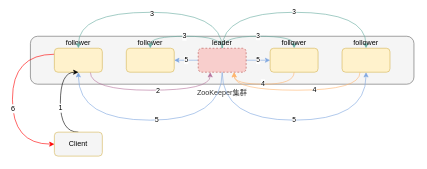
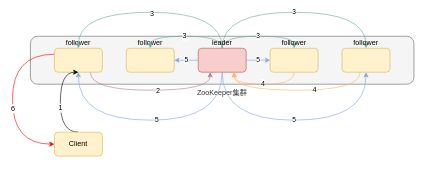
  <mxCell id="0" />
  <mxCell id="1" parent="0" />
  <mxCell id="2" value="ZooKeeper集群" style="rounded=1;whiteSpace=wrap;html=1;labelPosition=center;verticalLabelPosition=bottom;align=center;verticalAlign=top;fillColor=#f5f5f5;strokeColor=#666666;fontColor=#333333;" parent="1" vertex="1"><mxGeometry x="50" y="60" width="640" height="80" as="geometry" /></mxCell>
  <mxCell id="3" style="edgeStyle=orthogonalEdgeStyle;curved=1;rounded=0;orthogonalLoop=1;jettySize=auto;html=1;entryX=0.25;entryY=1;entryDx=0;entryDy=0;strokeColor=#B5739D;exitX=0.75;exitY=1;exitDx=0;exitDy=0;" edge="1" parent="1" source="7" target="20"><mxGeometry relative="1" as="geometry"><Array as="points"><mxPoint x="150" y="150" /><mxPoint x="350" y="150" /></Array></mxGeometry></mxCell>
  <mxCell id="4" value="2" style="text;html=1;align=center;verticalAlign=middle;resizable=0;points=[];;labelBackgroundColor=#ffffff;" vertex="1" connectable="0" parent="3"><mxGeometry x="0.093" y="-1" relative="1" as="geometry"><mxPoint as="offset" /></mxGeometry></mxCell>
  <mxCell id="5" style="edgeStyle=orthogonalEdgeStyle;curved=1;rounded=0;orthogonalLoop=1;jettySize=auto;html=1;entryX=0;entryY=0.5;entryDx=0;entryDy=0;strokeColor=#FF0000;" edge="1" parent="1" source="7" target="29"><mxGeometry relative="1" as="geometry"><Array as="points"><mxPoint x="20" y="90" /><mxPoint x="20" y="240" /></Array></mxGeometry></mxCell>
  <mxCell id="6" value="6" style="text;html=1;align=center;verticalAlign=middle;resizable=0;points=[];;labelBackgroundColor=#ffffff;" vertex="1" connectable="0" parent="5"><mxGeometry x="0.103" relative="1" as="geometry"><mxPoint as="offset" /></mxGeometry></mxCell>
  <mxCell id="7" value="follower" style="rounded=1;whiteSpace=wrap;html=1;fillColor=#fff2cc;strokeColor=#d6b656;labelPosition=center;verticalLabelPosition=top;align=center;verticalAlign=bottom;" parent="1" vertex="1"><mxGeometry x="90" y="80" width="80" height="40" as="geometry" /></mxCell>
  <mxCell id="8" value="&lt;span style=&quot;white-space: normal&quot;&gt;follower&lt;/span&gt;" style="rounded=1;whiteSpace=wrap;html=1;fillColor=#fff2cc;strokeColor=#d6b656;labelPosition=center;verticalLabelPosition=top;align=center;verticalAlign=bottom;" parent="1" vertex="1"><mxGeometry x="210" y="80" width="80" height="40" as="geometry" /></mxCell>
  <mxCell id="9" style="edgeStyle=orthogonalEdgeStyle;curved=1;rounded=0;orthogonalLoop=1;jettySize=auto;html=1;entryX=0.5;entryY=0;entryDx=0;entryDy=0;strokeColor=#67AB9F;" edge="1" parent="1" source="20" target="7"><mxGeometry relative="1" as="geometry"><Array as="points"><mxPoint x="370" y="20" /><mxPoint x="130" y="20" /></Array></mxGeometry></mxCell>
  <mxCell id="10" value="3" style="text;html=1;align=center;verticalAlign=middle;resizable=0;points=[];;labelBackgroundColor=#ffffff;" vertex="1" connectable="0" parent="9"><mxGeometry x="-0.013" y="1" relative="1" as="geometry"><mxPoint as="offset" /></mxGeometry></mxCell>
  <mxCell id="11" style="edgeStyle=orthogonalEdgeStyle;curved=1;rounded=0;orthogonalLoop=1;jettySize=auto;html=1;entryX=0.5;entryY=0;entryDx=0;entryDy=0;strokeColor=#67AB9F;" edge="1" parent="1" source="20" target="8"><mxGeometry relative="1" as="geometry"><Array as="points"><mxPoint x="370" y="60" /><mxPoint x="250" y="60" /></Array></mxGeometry></mxCell>
  <mxCell id="12" value="3" style="text;html=1;align=center;verticalAlign=middle;resizable=0;points=[];;labelBackgroundColor=#ffffff;" vertex="1" connectable="0" parent="11"><mxGeometry x="0.05" y="-1" relative="1" as="geometry"><mxPoint as="offset" /></mxGeometry></mxCell>
  <mxCell id="13" value="3" style="edgeStyle=orthogonalEdgeStyle;curved=1;rounded=0;orthogonalLoop=1;jettySize=auto;html=1;entryX=0.5;entryY=0;entryDx=0;entryDy=0;strokeColor=#67AB9F;" edge="1" parent="1" source="20" target="26"><mxGeometry relative="1" as="geometry"><Array as="points"><mxPoint x="370" y="20" /><mxPoint x="610" y="20" /></Array></mxGeometry></mxCell>
  <mxCell id="14" value="3" style="edgeStyle=orthogonalEdgeStyle;curved=1;rounded=0;orthogonalLoop=1;jettySize=auto;html=1;entryX=0.5;entryY=0;entryDx=0;entryDy=0;strokeColor=#67AB9F;" edge="1" parent="1" source="20" target="23"><mxGeometry relative="1" as="geometry"><Array as="points"><mxPoint x="370" y="60" /><mxPoint x="490" y="60" /></Array></mxGeometry></mxCell>
  <mxCell id="15" style="edgeStyle=orthogonalEdgeStyle;curved=1;rounded=0;orthogonalLoop=1;jettySize=auto;html=1;entryX=0.5;entryY=1;entryDx=0;entryDy=0;strokeColor=#7EA6E0;" edge="1" parent="1" source="20" target="7"><mxGeometry relative="1" as="geometry"><Array as="points"><mxPoint x="370" y="200" /><mxPoint x="130" y="200" /></Array></mxGeometry></mxCell>
  <mxCell id="16" value="5" style="text;html=1;align=center;verticalAlign=middle;resizable=0;points=[];;labelBackgroundColor=#ffffff;" vertex="1" connectable="0" parent="15"><mxGeometry x="-0.05" y="-1" relative="1" as="geometry"><mxPoint as="offset" /></mxGeometry></mxCell>
  <mxCell id="17" value="5" style="edgeStyle=orthogonalEdgeStyle;curved=1;rounded=0;orthogonalLoop=1;jettySize=auto;html=1;entryX=1;entryY=0.5;entryDx=0;entryDy=0;strokeColor=#7EA6E0;" edge="1" parent="1" source="20" target="8"><mxGeometry relative="1" as="geometry" /></mxCell>
  <mxCell id="18" value="5" style="edgeStyle=orthogonalEdgeStyle;curved=1;rounded=0;orthogonalLoop=1;jettySize=auto;html=1;entryX=0;entryY=0.5;entryDx=0;entryDy=0;strokeColor=#7EA6E0;" edge="1" parent="1" source="20" target="23"><mxGeometry relative="1" as="geometry" /></mxCell>
  <mxCell id="19" value="5" style="edgeStyle=orthogonalEdgeStyle;curved=1;rounded=0;orthogonalLoop=1;jettySize=auto;html=1;entryX=0.5;entryY=1;entryDx=0;entryDy=0;strokeColor=#7EA6E0;" edge="1" parent="1" source="20" target="26"><mxGeometry relative="1" as="geometry"><Array as="points"><mxPoint x="370" y="200" /><mxPoint x="610" y="200" /></Array></mxGeometry></mxCell>
- <mxCell id="20" value="leader" style="rounded=1;whiteSpace=wrap;html=1;fillColor=#f8cecc;strokeColor=#b85450;labelPosition=center;verticalLabelPosition=top;align=center;verticalAlign=bottom;dashed=1;" parent="1" vertex="1"><mxGeometry x="330" y="80" width="80" height="40" as="geometry" /></mxCell>
+ <mxCell id="20" value="leader" style="rounded=1;whiteSpace=wrap;html=1;fillColor=#f8cecc;strokeColor=#b85450;labelPosition=center;verticalLabelPosition=top;align=center;verticalAlign=bottom;" parent="1" vertex="1"><mxGeometry x="330" y="80" width="80" height="40" as="geometry" /></mxCell>
  <mxCell id="21" style="edgeStyle=orthogonalEdgeStyle;rounded=0;orthogonalLoop=1;jettySize=auto;html=1;entryX=0.75;entryY=1;entryDx=0;entryDy=0;strokeColor=#FFB570;curved=1;exitX=0.5;exitY=1;exitDx=0;exitDy=0;" edge="1" parent="1" source="23" target="20"><mxGeometry relative="1" as="geometry" /></mxCell>
  <mxCell id="22" value="4" style="text;html=1;align=center;verticalAlign=middle;resizable=0;points=[];;labelBackgroundColor=#ffffff;" vertex="1" connectable="0" parent="21"><mxGeometry x="0.037" y="-2" relative="1" as="geometry"><mxPoint as="offset" /></mxGeometry></mxCell>
  <mxCell id="23" value="&lt;span style=&quot;white-space: normal&quot;&gt;follower&lt;/span&gt;" style="rounded=1;whiteSpace=wrap;html=1;fillColor=#fff2cc;strokeColor=#d6b656;labelPosition=center;verticalLabelPosition=top;align=center;verticalAlign=bottom;" parent="1" vertex="1"><mxGeometry x="450" y="80" width="80" height="40" as="geometry" /></mxCell>
  <mxCell id="24" style="edgeStyle=orthogonalEdgeStyle;curved=1;rounded=0;orthogonalLoop=1;jettySize=auto;html=1;entryX=0.75;entryY=1;entryDx=0;entryDy=0;strokeColor=#FFB570;" edge="1" parent="1" source="26" target="20"><mxGeometry relative="1" as="geometry"><Array as="points"><mxPoint x="600" y="150" /><mxPoint x="390" y="150" /></Array></mxGeometry></mxCell>
  <mxCell id="25" value="4" style="text;html=1;align=center;verticalAlign=middle;resizable=0;points=[];;labelBackgroundColor=#ffffff;" vertex="1" connectable="0" parent="24"><mxGeometry x="-0.206" y="-2" relative="1" as="geometry"><mxPoint as="offset" /></mxGeometry></mxCell>
  <mxCell id="26" value="&lt;span style=&quot;white-space: normal&quot;&gt;follower&lt;/span&gt;" style="rounded=1;whiteSpace=wrap;html=1;fillColor=#fff2cc;strokeColor=#d6b656;labelPosition=center;verticalLabelPosition=top;align=center;verticalAlign=bottom;" parent="1" vertex="1"><mxGeometry x="570" y="80" width="80" height="40" as="geometry" /></mxCell>
  <mxCell id="27" style="edgeStyle=orthogonalEdgeStyle;rounded=0;orthogonalLoop=1;jettySize=auto;html=1;entryX=0.5;entryY=1;entryDx=0;entryDy=0;curved=1;exitX=0.5;exitY=0;exitDx=0;exitDy=0;" edge="1" parent="1" source="29" target="7"><mxGeometry relative="1" as="geometry"><Array as="points"><mxPoint x="100" y="220" /><mxPoint x="100" y="120" /></Array></mxGeometry></mxCell>
  <mxCell id="28" value="1" style="text;html=1;align=center;verticalAlign=middle;resizable=0;points=[];;labelBackgroundColor=#ffffff;" vertex="1" connectable="0" parent="27"><mxGeometry x="-0.113" y="1" relative="1" as="geometry"><mxPoint as="offset" /></mxGeometry></mxCell>
- <mxCell id="29" value="Client" style="rounded=1;whiteSpace=wrap;html=1;fillColor=#f5f5f5;strokeColor=#d6b656;labelPosition=center;verticalLabelPosition=middle;align=center;verticalAlign=middle;" parent="1" vertex="1"><mxGeometry x="90" y="220" width="80" height="40" as="geometry" /></mxCell>
+ <mxCell id="29" value="Client" style="rounded=1;whiteSpace=wrap;html=1;fillColor=#fff2cc;strokeColor=#d6b656;labelPosition=center;verticalLabelPosition=middle;align=center;verticalAlign=middle;" parent="1" vertex="1"><mxGeometry x="90" y="220" width="80" height="40" as="geometry" /></mxCell>
